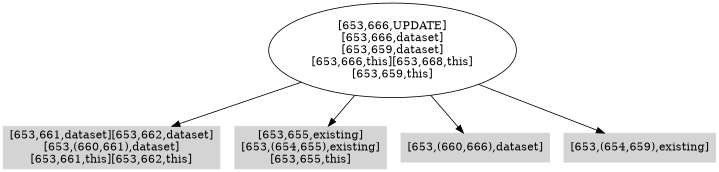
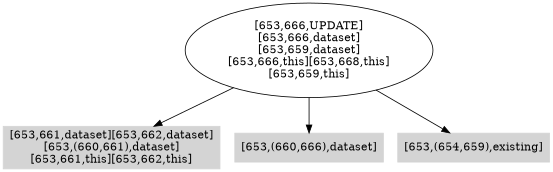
  digraph {
    fontname="DejaVu Serif"
    node [color=".0 .0 .83" shape=box style=filled fontname="DejaVu Serif"]
    edge [fontname="DejaVu Serif"]
    n1 [label="[653,661,dataset][653,662,dataset]\n[653,(660,661),dataset]\n[653,661,this][653,662,this]"]
-   n2 [label="[653,655,existing]\n[653,(654,655),existing]\n[653,655,this]"]
    n3 [label="[653,(660,666),dataset]"]
    n4 [label="[653,(654,659),existing]"]
    n5 [label="[653,666,UPDATE]\n[653,666,dataset]\n[653,659,dataset]\n[653,666,this][653,668,this]\n[653,659,this]" color="" shape="" style=""]
    n5 -> n1
-   n5 -> n2
    n5 -> n3
    n5 -> n4
  }
